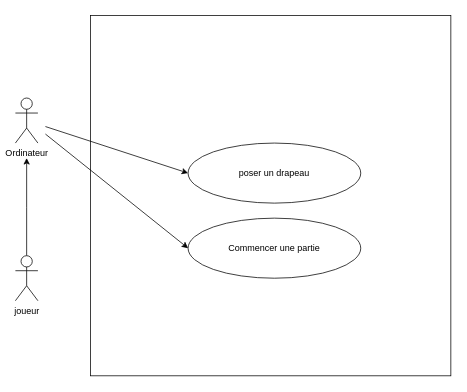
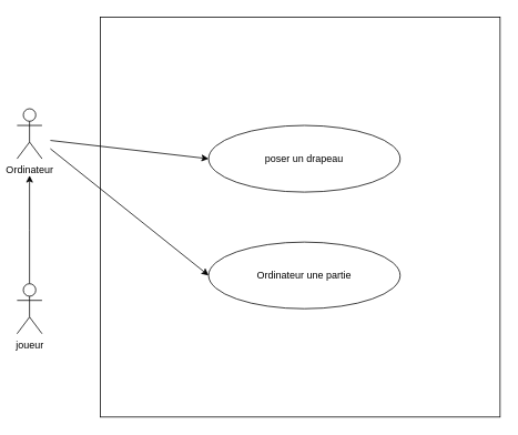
  <mxCell id="0" />
  <mxCell id="1" parent="0" />
  <mxCell id="2" value="" style="whiteSpace=wrap;html=1;aspect=fixed;" vertex="1" parent="1"><mxGeometry x="120" y="20" width="480" height="480" as="geometry" /></mxCell>
  <mxCell id="3" style="edgeStyle=orthogonalEdgeStyle;rounded=0;orthogonalLoop=1;jettySize=auto;html=1;" edge="1" parent="1" source="4"><mxGeometry relative="1" as="geometry"><mxPoint x="35" y="210" as="targetPoint" /></mxGeometry></mxCell>
  <mxCell id="4" value="joueur" style="shape=umlActor;verticalLabelPosition=bottom;verticalAlign=top;html=1;outlineConnect=0;" vertex="1" parent="1"><mxGeometry x="20" y="340" width="30" height="60" as="geometry" /></mxCell>
  <mxCell id="5" value="Ordinateur" style="shape=umlActor;verticalLabelPosition=bottom;verticalAlign=top;html=1;outlineConnect=0;" vertex="1" parent="1"><mxGeometry x="20" y="130" width="30" height="60" as="geometry" /></mxCell>
- <mxCell id="6" value="poser un drapeau" style="ellipse;whiteSpace=wrap;html=1;" vertex="1" parent="1"><mxGeometry x="250" y="190" width="230" height="80" as="geometry" /></mxCell>
- <mxCell id="7" value="Commencer une partie" style="ellipse;whiteSpace=wrap;html=1;" vertex="1" parent="1"><mxGeometry x="250" y="290" width="230" height="80" as="geometry" /></mxCell>
+ <mxCell id="6" value="poser un drapeau" style="ellipse;whiteSpace=wrap;html=1;" vertex="1" parent="1"><mxGeometry x="250" y="150" width="230" height="80" as="geometry" /></mxCell>
+ <mxCell id="7" value="Ordinateur une partie" style="ellipse;whiteSpace=wrap;html=1;" vertex="1" parent="1"><mxGeometry x="250" y="290" width="230" height="80" as="geometry" /></mxCell>
  <mxCell id="8" value="" style="endArrow=classic;html=1;rounded=0;entryX=0;entryY=0.5;entryDx=0;entryDy=0;" edge="1" parent="1" target="6"><mxGeometry width="50" height="50" relative="1" as="geometry"><mxPoint x="60" y="168" as="sourcePoint" /><mxPoint x="260" y="140" as="targetPoint" /></mxGeometry></mxCell>
  <mxCell id="9" value="" style="endArrow=classic;html=1;rounded=0;entryX=0;entryY=0.5;entryDx=0;entryDy=0;" edge="1" parent="1" target="7"><mxGeometry width="50" height="50" relative="1" as="geometry"><mxPoint x="60" y="178" as="sourcePoint" /><mxPoint x="270" y="150" as="targetPoint" /></mxGeometry></mxCell>
